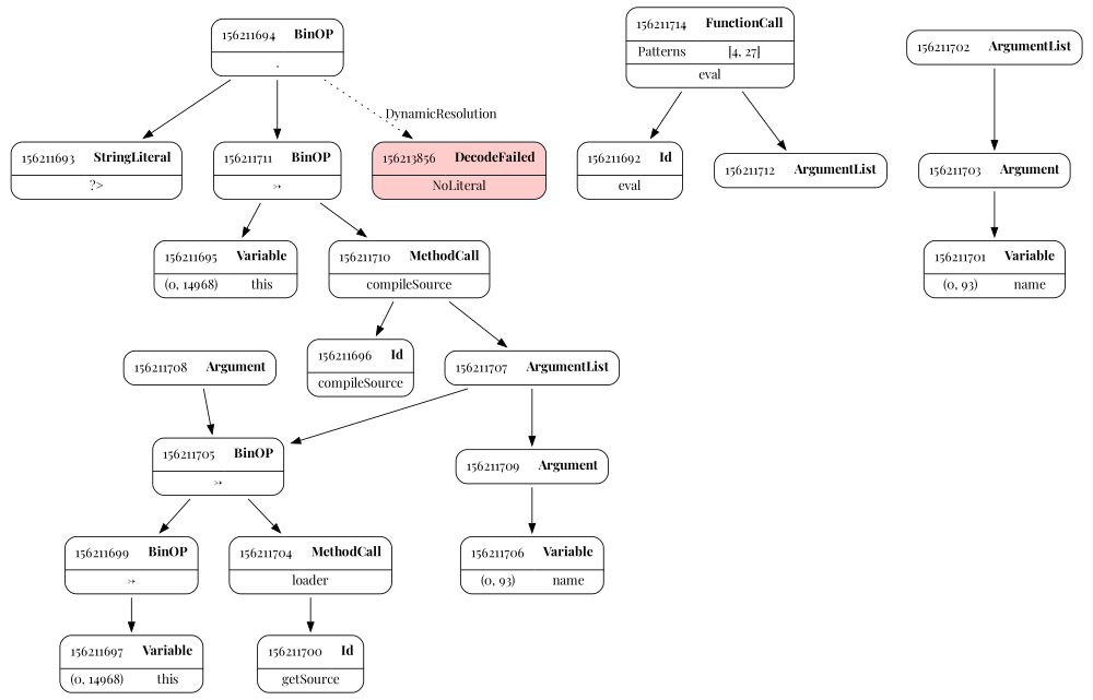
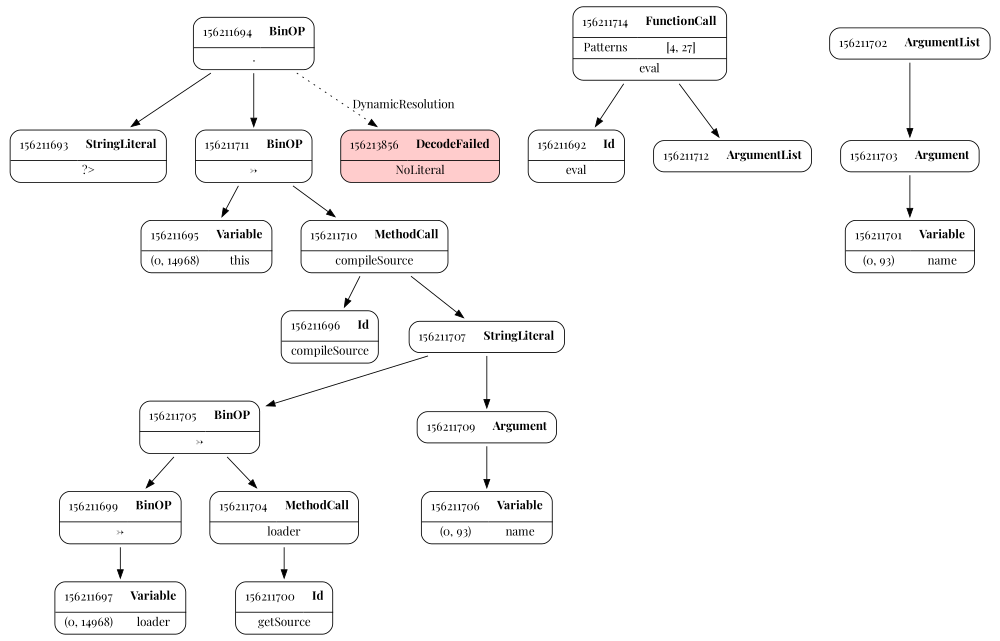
  digraph {
    fontname="Playfair Display"
    node [fontname="Playfair Display" shape=none]
    edge [fontname="Playfair Display" weight=2]
    n1 [label=<<TABLE border='1' cellspacing='0' cellpadding='10' style='rounded' ><TR><TD border='0'>156211695</TD><TD border='0'><B>Variable</B></TD></TR><HR/><TR><TD border='0' cellpadding='5'>(0, 14968)</TD><TD border='0' cellpadding='5'>this</TD></TR></TABLE>>]
    n2 [label=<<TABLE border='1' cellspacing='0' cellpadding='10' style='rounded' ><TR><TD border='0'>156211694</TD><TD border='0'><B>BinOP</B></TD></TR><HR/><TR><TD border='0' cellpadding='5' colspan='2'>.</TD></TR></TABLE>>]
    n3 [label=<<TABLE border='1' cellspacing='0' cellpadding='10' style='rounded' ><TR><TD border='0'>156211693</TD><TD border='0'><B>StringLiteral</B></TD></TR><HR/><TR><TD border='0' cellpadding='5' colspan='2'>?&gt;</TD></TR></TABLE>>]
    n4 [label=<<TABLE border='1' cellspacing='0' cellpadding='10' style='rounded' ><TR><TD border='0'>156211711</TD><TD border='0'><B>BinOP</B></TD></TR><HR/><TR><TD border='0' cellpadding='5' colspan='2'>-&gt;</TD></TR></TABLE>>]
    n5 [label=<<TABLE border='1' cellspacing='0' cellpadding='10' style='rounded' bgcolor='#FFCCCC' ><TR><TD border='0'>156213856</TD><TD border='0'><B>DecodeFailed</B></TD></TR><HR/><TR><TD border='0' cellpadding='5' colspan='2'>NoLiteral</TD></TR></TABLE>>]
    n6 [label=<<TABLE border='1' cellspacing='0' cellpadding='10' style='rounded' ><TR><TD border='0'>156211710</TD><TD border='0'><B>MethodCall</B></TD></TR><HR/><TR><TD border='0' cellpadding='5' colspan='2'>compileSource</TD></TR></TABLE>>]
    n7 [label=<<TABLE border='1' cellspacing='0' cellpadding='10' style='rounded' ><TR><TD border='0'>156211696</TD><TD border='0'><B>Id</B></TD></TR><HR/><TR><TD border='0' cellpadding='5' colspan='2'>compileSource</TD></TR></TABLE>>]
-   n8 [label=<<TABLE border='1' cellspacing='0' cellpadding='10' style='rounded' ><TR><TD border='0'>156211707</TD><TD border='0'><B>ArgumentList</B></TD></TR></TABLE>>]
+   n8 [label=<<TABLE border='1' cellspacing='0' cellpadding='10' style='rounded' ><TR><TD border='0'>156211707</TD><TD border='0'><B>StringLiteral</B></TD></TR></TABLE>>]
    n9 [label=<<TABLE border='1' cellspacing='0' cellpadding='10' style='rounded' ><TR><TD border='0'>156211692</TD><TD border='0'><B>Id</B></TD></TR><HR/><TR><TD border='0' cellpadding='5' colspan='2'>eval</TD></TR></TABLE>>]
    n10 [label=<<TABLE border='1' cellspacing='0' cellpadding='10' style='rounded' ><TR><TD border='0'>156211714</TD><TD border='0'><B>FunctionCall</B></TD></TR><HR/><TR><TD border='0' cellpadding='5'>Patterns</TD><TD border='0' cellpadding='5'>[4, 27]</TD></TR><HR/><TR><TD border='0' cellpadding='5' colspan='2'>eval</TD></TR></TABLE>>]
    n11 [label=<<TABLE border='1' cellspacing='0' cellpadding='10' style='rounded' ><TR><TD border='0'>156211712</TD><TD border='0'><B>ArgumentList</B></TD></TR></TABLE>>]
    n12 [label=<<TABLE border='1' cellspacing='0' cellpadding='10' style='rounded' ><TR><TD border='0'>156211709</TD><TD border='0'><B>Argument</B></TD></TR></TABLE>>]
    n13 [label=<<TABLE border='1' cellspacing='0' cellpadding='10' style='rounded' ><TR><TD border='0'>156211705</TD><TD border='0'><B>BinOP</B></TD></TR><HR/><TR><TD border='0' cellpadding='5' colspan='2'>-&gt;</TD></TR></TABLE>>]
    n14 [label=<<TABLE border='1' cellspacing='0' cellpadding='10' style='rounded' ><TR><TD border='0'>156211706</TD><TD border='0'><B>Variable</B></TD></TR><HR/><TR><TD border='0' cellpadding='5'>(0, 93)</TD><TD border='0' cellpadding='5'>name</TD></TR></TABLE>>]
-   n15 [label=<<TABLE border='1' cellspacing='0' cellpadding='10' style='rounded' ><TR><TD border='0'>156211708</TD><TD border='0'><B>Argument</B></TD></TR></TABLE>>]
    n16 [label=<<TABLE border='1' cellspacing='0' cellpadding='10' style='rounded' ><TR><TD border='0'>156211699</TD><TD border='0'><B>BinOP</B></TD></TR><HR/><TR><TD border='0' cellpadding='5' colspan='2'>-&gt;</TD></TR></TABLE>>]
    n17 [label=<<TABLE border='1' cellspacing='0' cellpadding='10' style='rounded' ><TR><TD border='0'>156211704</TD><TD border='0'><B>MethodCall</B></TD></TR><HR/><TR><TD border='0' cellpadding='5' colspan='2'>loader</TD></TR></TABLE>>]
-   n18 [label=<<TABLE border='1' cellspacing='0' cellpadding='10' style='rounded' ><TR><TD border='0'>156211697</TD><TD border='0'><B>Variable</B></TD></TR><HR/><TR><TD border='0' cellpadding='5'>(0, 14968)</TD><TD border='0' cellpadding='5'>this</TD></TR></TABLE>>]
+   n18 [label=<<TABLE border='1' cellspacing='0' cellpadding='10' style='rounded' ><TR><TD border='0'>156211697</TD><TD border='0'><B>Variable</B></TD></TR><HR/><TR><TD border='0' cellpadding='5'>(0, 14968)</TD><TD border='0' cellpadding='5'>loader</TD></TR></TABLE>>]
    n19 [label=<<TABLE border='1' cellspacing='0' cellpadding='10' style='rounded' ><TR><TD border='0'>156211700</TD><TD border='0'><B>Id</B></TD></TR><HR/><TR><TD border='0' cellpadding='5' colspan='2'>getSource</TD></TR></TABLE>>]
    n20 [label=<<TABLE border='1' cellspacing='0' cellpadding='10' style='rounded' ><TR><TD border='0'>156211702</TD><TD border='0'><B>ArgumentList</B></TD></TR></TABLE>>]
    n21 [label=<<TABLE border='1' cellspacing='0' cellpadding='10' style='rounded' ><TR><TD border='0'>156211703</TD><TD border='0'><B>Argument</B></TD></TR></TABLE>>]
    n22 [label=<<TABLE border='1' cellspacing='0' cellpadding='10' style='rounded' ><TR><TD border='0'>156211701</TD><TD border='0'><B>Variable</B></TD></TR><HR/><TR><TD border='0' cellpadding='5'>(0, 93)</TD><TD border='0' cellpadding='5'>name</TD></TR></TABLE>>]
    n2 -> n3
    n2 -> n4
    n2 -> n5 [label=DynamicResolution style=dotted weight=""]
    n4 -> n1
    n4 -> n6
    n6 -> n7
    n6 -> n8
    n8 -> n12
    n8 -> n13
    n10 -> n9
    n10 -> n11
    n12 -> n14
    n13 -> n16
    n13 -> n17
-   n15 -> n13
    n16 -> n18
    n17 -> n19
    n20 -> n21
    n21 -> n22
  }
